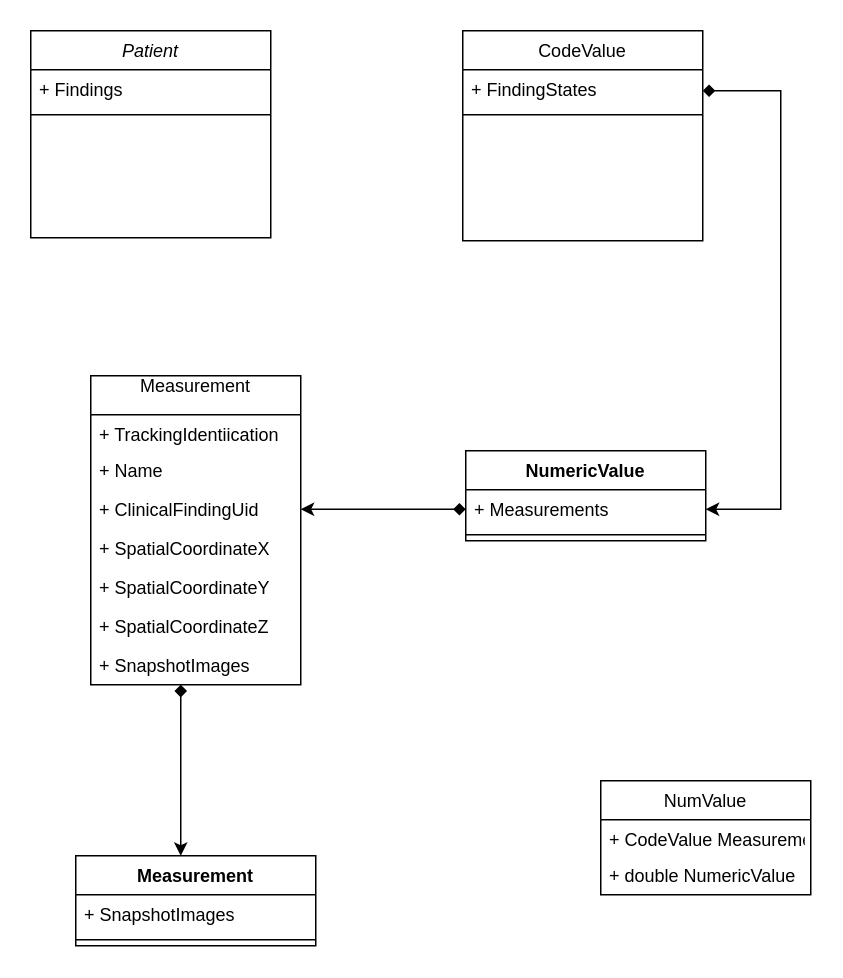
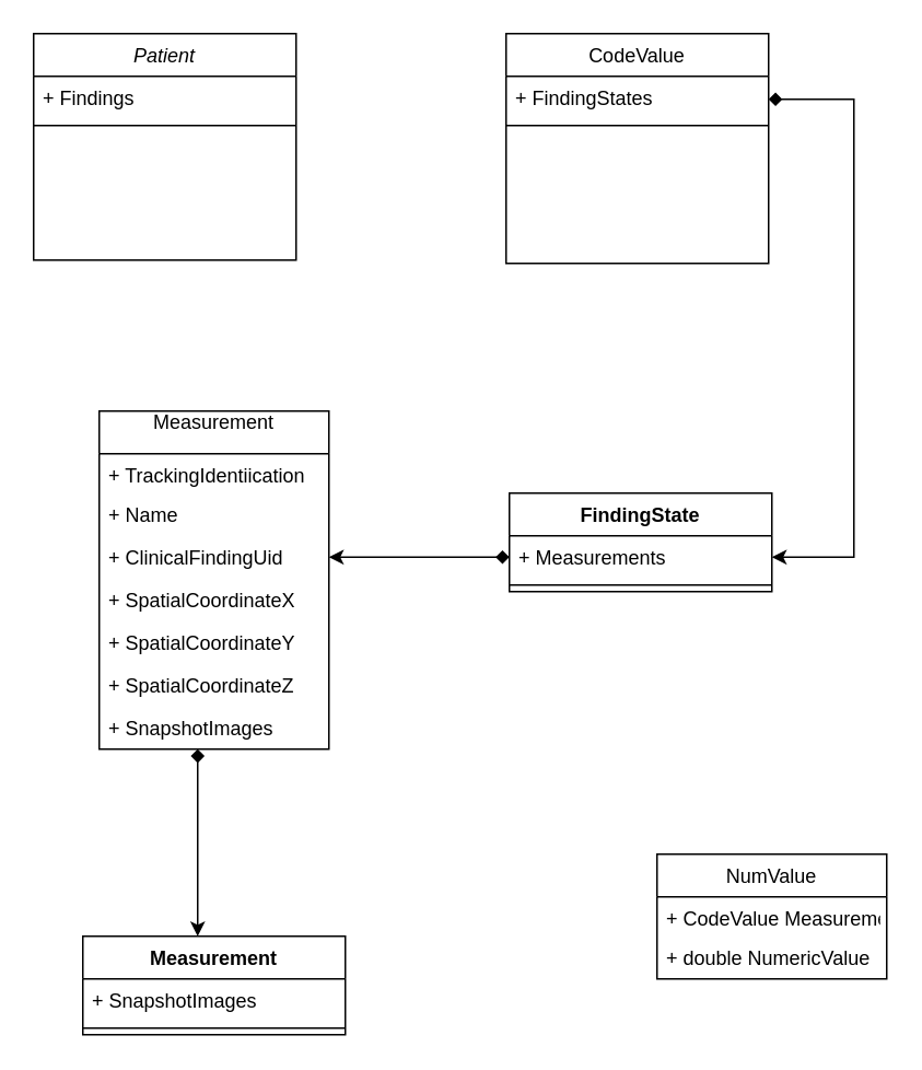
  <mxCell id="0" />
  <mxCell id="1" parent="0" />
  <mxCell id="2" value="Patient" style="swimlane;fontStyle=2;align=center;verticalAlign=top;childLayout=stackLayout;horizontal=1;startSize=26;horizontalStack=0;resizeParent=1;resizeLast=0;collapsible=1;marginBottom=0;rounded=0;shadow=0;strokeWidth=1;" parent="1" vertex="1"><mxGeometry x="20" y="20" width="160" height="138" as="geometry"><mxRectangle x="230" y="140" width="160" height="26" as="alternateBounds" /></mxGeometry></mxCell>
  <mxCell id="3" value="+ Findings" style="text;align=left;verticalAlign=top;spacingLeft=4;spacingRight=4;overflow=hidden;rotatable=0;points=[[0,0.5],[1,0.5]];portConstraint=eastwest;" parent="2" vertex="1"><mxGeometry y="26" width="160" height="26" as="geometry" /></mxCell>
  <mxCell id="4" value="" style="line;html=1;strokeWidth=1;align=left;verticalAlign=middle;spacingTop=-1;spacingLeft=3;spacingRight=3;rotatable=0;labelPosition=right;points=[];portConstraint=eastwest;" parent="2" vertex="1"><mxGeometry y="52" width="160" height="8" as="geometry" /></mxCell>
  <mxCell id="5" value="CodeValue&#10;" style="swimlane;fontStyle=0;align=center;verticalAlign=top;childLayout=stackLayout;horizontal=1;startSize=26;horizontalStack=0;resizeParent=1;resizeLast=0;collapsible=1;marginBottom=0;rounded=0;shadow=0;strokeWidth=1;" parent="1" vertex="1"><mxGeometry x="308" y="20" width="160" height="140" as="geometry"><mxRectangle x="550" y="140" width="160" height="26" as="alternateBounds" /></mxGeometry></mxCell>
  <mxCell id="6" value="+ FindingStates" style="text;align=left;verticalAlign=top;spacingLeft=4;spacingRight=4;overflow=hidden;rotatable=0;points=[[0,0.5],[1,0.5]];portConstraint=eastwest;" parent="5" vertex="1"><mxGeometry y="26" width="160" height="26" as="geometry" /></mxCell>
  <mxCell id="7" value="" style="line;html=1;strokeWidth=1;align=left;verticalAlign=middle;spacingTop=-1;spacingLeft=3;spacingRight=3;rotatable=0;labelPosition=right;points=[];portConstraint=eastwest;" parent="5" vertex="1"><mxGeometry y="52" width="160" height="8" as="geometry" /></mxCell>
- <mxCell id="8" value="NumericValue" style="swimlane;fontStyle=1;align=center;verticalAlign=top;childLayout=stackLayout;horizontal=1;startSize=26;horizontalStack=0;resizeParent=1;resizeParentMax=0;resizeLast=0;collapsible=1;marginBottom=0;" parent="1" vertex="1"><mxGeometry x="310" y="300" width="160" height="60" as="geometry" /></mxCell>
+ <mxCell id="8" value="FindingState" style="swimlane;fontStyle=1;align=center;verticalAlign=top;childLayout=stackLayout;horizontal=1;startSize=26;horizontalStack=0;resizeParent=1;resizeParentMax=0;resizeLast=0;collapsible=1;marginBottom=0;" parent="1" vertex="1"><mxGeometry x="310" y="300" width="160" height="60" as="geometry" /></mxCell>
  <mxCell id="9" value="+ Measurements" style="text;strokeColor=none;fillColor=none;align=left;verticalAlign=top;spacingLeft=4;spacingRight=4;overflow=hidden;rotatable=0;points=[[0,0.5],[1,0.5]];portConstraint=eastwest;" parent="8" vertex="1"><mxGeometry y="26" width="160" height="26" as="geometry" /></mxCell>
  <mxCell id="10" value="" style="line;strokeWidth=1;fillColor=none;align=left;verticalAlign=middle;spacingTop=-1;spacingLeft=3;spacingRight=3;rotatable=0;labelPosition=right;points=[];portConstraint=eastwest;" parent="8" vertex="1"><mxGeometry y="52" width="160" height="8" as="geometry" /></mxCell>
  <mxCell id="11" style="edgeStyle=orthogonalEdgeStyle;rounded=0;orthogonalLoop=1;jettySize=auto;html=1;exitX=1;exitY=0.5;exitDx=0;exitDy=0;startArrow=diamond;startFill=1;entryX=1;entryY=0.5;entryDx=0;entryDy=0;" parent="1" target="9" edge="1"><mxGeometry relative="1" as="geometry"><mxPoint x="468" y="60" as="sourcePoint" /><mxPoint x="580" y="340" as="targetPoint" /><Array as="points"><mxPoint x="520" y="60" /><mxPoint x="520" y="339" /></Array></mxGeometry></mxCell>
  <mxCell id="12" style="edgeStyle=orthogonalEdgeStyle;rounded=0;orthogonalLoop=1;jettySize=auto;html=1;startArrow=diamond;startFill=1;entryX=1;entryY=0.5;entryDx=0;entryDy=0;exitX=0;exitY=0.5;exitDx=0;exitDy=0;" parent="1" source="9" edge="1"><mxGeometry relative="1" as="geometry"><mxPoint x="310" y="338.5" as="sourcePoint" /><mxPoint x="200" y="339" as="targetPoint" /></mxGeometry></mxCell>
  <mxCell id="13" value="Measurement" style="swimlane;fontStyle=1;align=center;verticalAlign=top;childLayout=stackLayout;horizontal=1;startSize=26;horizontalStack=0;resizeParent=1;resizeParentMax=0;resizeLast=0;collapsible=1;marginBottom=0;" parent="1" vertex="1"><mxGeometry x="50" y="570" width="160" height="60" as="geometry" /></mxCell>
  <mxCell id="14" value="+ SnapshotImages" style="text;strokeColor=none;fillColor=none;align=left;verticalAlign=top;spacingLeft=4;spacingRight=4;overflow=hidden;rotatable=0;points=[[0,0.5],[1,0.5]];portConstraint=eastwest;" parent="13" vertex="1"><mxGeometry y="26" width="160" height="26" as="geometry" /></mxCell>
  <mxCell id="15" value="" style="line;strokeWidth=1;fillColor=none;align=left;verticalAlign=middle;spacingTop=-1;spacingLeft=3;spacingRight=3;rotatable=0;labelPosition=right;points=[];portConstraint=eastwest;" parent="13" vertex="1"><mxGeometry y="52" width="160" height="8" as="geometry" /></mxCell>
  <mxCell id="16" style="edgeStyle=orthogonalEdgeStyle;rounded=0;orthogonalLoop=1;jettySize=auto;html=1;startArrow=diamond;startFill=1;" parent="1" edge="1"><mxGeometry relative="1" as="geometry"><mxPoint x="120" y="456" as="sourcePoint" /><mxPoint x="120" y="570" as="targetPoint" /></mxGeometry></mxCell>
  <mxCell id="17" value="Measurement&#10;" style="swimlane;fontStyle=0;childLayout=stackLayout;horizontal=1;startSize=26;fillColor=none;horizontalStack=0;resizeParent=1;resizeParentMax=0;resizeLast=0;collapsible=1;marginBottom=0;" parent="1" vertex="1"><mxGeometry x="60" y="250" width="140" height="206" as="geometry" /></mxCell>
  <mxCell id="18" value="+ TrackingIdentiication" style="text;strokeColor=none;fillColor=none;align=left;verticalAlign=top;spacingLeft=4;spacingRight=4;overflow=hidden;rotatable=0;points=[[0,0.5],[1,0.5]];portConstraint=eastwest;" parent="17" vertex="1"><mxGeometry y="26" width="140" height="24" as="geometry" /></mxCell>
  <mxCell id="19" value="+ Name" style="text;strokeColor=none;fillColor=none;align=left;verticalAlign=top;spacingLeft=4;spacingRight=4;overflow=hidden;rotatable=0;points=[[0,0.5],[1,0.5]];portConstraint=eastwest;" parent="17" vertex="1"><mxGeometry y="50" width="140" height="26" as="geometry" /></mxCell>
  <mxCell id="20" value="+ ClinicalFindingUid&#10;" style="text;strokeColor=none;fillColor=none;align=left;verticalAlign=top;spacingLeft=4;spacingRight=4;overflow=hidden;rotatable=0;points=[[0,0.5],[1,0.5]];portConstraint=eastwest;" parent="17" vertex="1"><mxGeometry y="76" width="140" height="26" as="geometry" /></mxCell>
  <mxCell id="21" value="+ SpatialCoordinateX&#10;" style="text;strokeColor=none;fillColor=none;align=left;verticalAlign=top;spacingLeft=4;spacingRight=4;overflow=hidden;rotatable=0;points=[[0,0.5],[1,0.5]];portConstraint=eastwest;" parent="17" vertex="1"><mxGeometry y="102" width="140" height="26" as="geometry" /></mxCell>
  <mxCell id="22" value="+ SpatialCoordinateY" style="text;strokeColor=none;fillColor=none;align=left;verticalAlign=top;spacingLeft=4;spacingRight=4;overflow=hidden;rotatable=0;points=[[0,0.5],[1,0.5]];portConstraint=eastwest;" parent="17" vertex="1"><mxGeometry y="128" width="140" height="26" as="geometry" /></mxCell>
  <mxCell id="23" value="+ SpatialCoordinateZ&#10;" style="text;strokeColor=none;fillColor=none;align=left;verticalAlign=top;spacingLeft=4;spacingRight=4;overflow=hidden;rotatable=0;points=[[0,0.5],[1,0.5]];portConstraint=eastwest;" parent="17" vertex="1"><mxGeometry y="154" width="140" height="26" as="geometry" /></mxCell>
  <mxCell id="24" value="+ SnapshotImages&#10;" style="text;strokeColor=none;fillColor=none;align=left;verticalAlign=top;spacingLeft=4;spacingRight=4;overflow=hidden;rotatable=0;points=[[0,0.5],[1,0.5]];portConstraint=eastwest;" parent="17" vertex="1"><mxGeometry y="180" width="140" height="26" as="geometry" /></mxCell>
  <mxCell id="25" value="NumValue" style="swimlane;fontStyle=0;childLayout=stackLayout;horizontal=1;startSize=26;fillColor=none;horizontalStack=0;resizeParent=1;resizeParentMax=0;resizeLast=0;collapsible=1;marginBottom=0;" parent="1" vertex="1"><mxGeometry x="400" y="520" width="140" height="76" as="geometry" /></mxCell>
  <mxCell id="26" value="+ CodeValue Measurement Unit&#10;" style="text;strokeColor=none;fillColor=none;align=left;verticalAlign=top;spacingLeft=4;spacingRight=4;overflow=hidden;rotatable=0;points=[[0,0.5],[1,0.5]];portConstraint=eastwest;" parent="25" vertex="1"><mxGeometry y="26" width="140" height="24" as="geometry" /></mxCell>
  <mxCell id="27" value="+ double NumericValue" style="text;strokeColor=none;fillColor=none;align=left;verticalAlign=top;spacingLeft=4;spacingRight=4;overflow=hidden;rotatable=0;points=[[0,0.5],[1,0.5]];portConstraint=eastwest;" parent="25" vertex="1"><mxGeometry y="50" width="140" height="26" as="geometry" /></mxCell>
